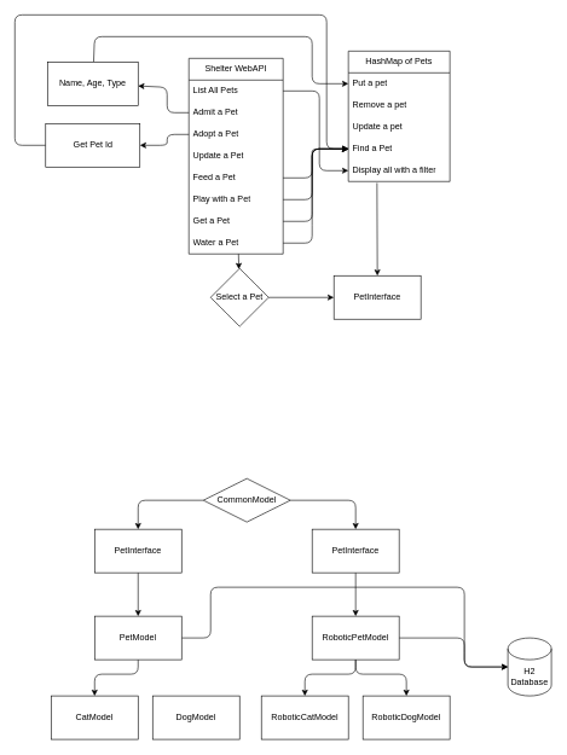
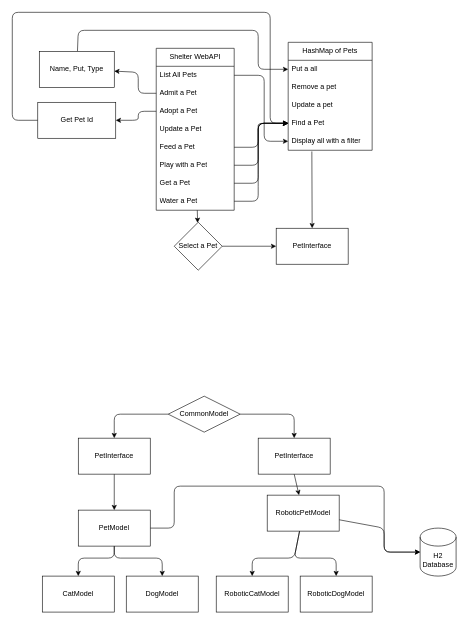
  <mxCell id="0" />
  <mxCell id="1" parent="0" />
  <mxCell id="2" value="" style="edgeStyle=none;html=1;exitX=0.5;exitY=1;exitDx=0;exitDy=0;" parent="1" source="4" target="8" edge="1"><mxGeometry relative="1" as="geometry" /></mxCell>
  <mxCell id="3" style="edgeStyle=none;html=1;exitX=0.5;exitY=1;exitDx=0;exitDy=0;" parent="1" source="17" target="12" edge="1"><mxGeometry relative="1" as="geometry"><mxPoint x="330" y="880" as="targetPoint" /></mxGeometry></mxCell>
  <mxCell id="4" value="PetInterface" style="rounded=0;whiteSpace=wrap;html=1;" parent="1" vertex="1"><mxGeometry x="130" y="730" width="120" height="60" as="geometry" /></mxCell>
+ <mxCell id="5" value="" style="edgeStyle=none;html=1;exitX=0.5;exitY=1;exitDx=0;exitDy=0;" parent="1" source="8" target="14" edge="1"><mxGeometry relative="1" as="geometry"><Array as="points"><mxPoint x="190" y="930" /><mxPoint x="270" y="930" /></Array></mxGeometry></mxCell>
  <mxCell id="6" style="edgeStyle=none;html=1;entryX=0.5;entryY=0;entryDx=0;entryDy=0;" parent="1" source="8" target="13" edge="1"><mxGeometry relative="1" as="geometry"><Array as="points"><mxPoint x="190" y="930" /><mxPoint x="130" y="930" /></Array></mxGeometry></mxCell>
  <mxCell id="7" style="edgeStyle=none;html=1;entryX=0;entryY=0.5;entryDx=0;entryDy=0;entryPerimeter=0;" parent="1" source="8" target="21" edge="1"><mxGeometry relative="1" as="geometry"><Array as="points"><mxPoint x="290" y="880" /><mxPoint x="290" y="810" /><mxPoint x="640" y="810" /><mxPoint x="640" y="890" /><mxPoint x="640" y="920" /></Array></mxGeometry></mxCell>
  <mxCell id="8" value="PetModel" style="whiteSpace=wrap;html=1;rounded=0;" parent="1" vertex="1"><mxGeometry x="130" y="850" width="120" height="60" as="geometry" /></mxCell>
  <mxCell id="9" value="" style="edgeStyle=none;html=1;" parent="1" source="12" target="16" edge="1"><mxGeometry relative="1" as="geometry"><Array as="points"><mxPoint x="490" y="930" /><mxPoint x="560" y="930" /></Array></mxGeometry></mxCell>
  <mxCell id="10" style="edgeStyle=none;html=1;" parent="1" source="12" target="15" edge="1"><mxGeometry relative="1" as="geometry"><Array as="points"><mxPoint x="490" y="930" /><mxPoint x="420" y="930" /></Array></mxGeometry></mxCell>
  <mxCell id="11" style="edgeStyle=none;html=1;entryX=0;entryY=0.5;entryDx=0;entryDy=0;entryPerimeter=0;" parent="1" source="12" target="21" edge="1"><mxGeometry relative="1" as="geometry"><Array as="points"><mxPoint x="640" y="880" /><mxPoint x="640" y="920" /></Array></mxGeometry></mxCell>
- <mxCell id="12" value="RoboticPetModel" style="rounded=0;whiteSpace=wrap;html=1;" parent="1" vertex="1"><mxGeometry x="430" y="850" width="120" height="60" as="geometry" /></mxCell>
+ <mxCell id="12" value="RoboticPetModel" style="rounded=0;whiteSpace=wrap;html=1;" parent="1" vertex="1"><mxGeometry x="445" y="825" width="120" height="60" as="geometry" /></mxCell>
  <mxCell id="13" value="CatModel" style="rounded=0;whiteSpace=wrap;html=1;" parent="1" vertex="1"><mxGeometry x="70" y="960" width="120" height="60" as="geometry" /></mxCell>
  <mxCell id="14" value="DogModel" style="rounded=0;whiteSpace=wrap;html=1;" parent="1" vertex="1"><mxGeometry x="210" y="960" width="120" height="60" as="geometry" /></mxCell>
  <mxCell id="15" value="RoboticCatModel" style="rounded=0;whiteSpace=wrap;html=1;" parent="1" vertex="1"><mxGeometry x="360" y="960" width="120" height="60" as="geometry" /></mxCell>
  <mxCell id="16" value="RoboticDogModel" style="rounded=0;whiteSpace=wrap;html=1;" parent="1" vertex="1"><mxGeometry x="500" y="960" width="120" height="60" as="geometry" /></mxCell>
  <mxCell id="17" value="PetInterface" style="rounded=0;whiteSpace=wrap;html=1;" parent="1" vertex="1"><mxGeometry x="430" y="730" width="120" height="60" as="geometry" /></mxCell>
  <mxCell id="18" style="edgeStyle=none;html=1;exitX=0;exitY=0.5;exitDx=0;exitDy=0;entryX=0.5;entryY=0;entryDx=0;entryDy=0;" parent="1" source="20" target="4" edge="1"><mxGeometry relative="1" as="geometry"><Array as="points"><mxPoint x="190" y="690" /></Array></mxGeometry></mxCell>
  <mxCell id="19" style="edgeStyle=none;html=1;entryX=0.5;entryY=0;entryDx=0;entryDy=0;" parent="1" source="20" target="17" edge="1"><mxGeometry relative="1" as="geometry"><Array as="points"><mxPoint x="490" y="690" /></Array></mxGeometry></mxCell>
  <mxCell id="20" value="CommonModel" style="rhombus;whiteSpace=wrap;html=1;" parent="1" vertex="1"><mxGeometry x="280" y="660" width="120" height="60" as="geometry" /></mxCell>
  <mxCell id="21" value="H2 Database" style="shape=cylinder3;whiteSpace=wrap;html=1;boundedLbl=1;backgroundOutline=1;size=15;" parent="1" vertex="1"><mxGeometry x="700" y="880" width="60" height="80" as="geometry" /></mxCell>
  <mxCell id="22" style="edgeStyle=none;html=1;exitX=0.5;exitY=0;exitDx=0;exitDy=0;" parent="1" edge="1"><mxGeometry relative="1" as="geometry"><mxPoint x="300" y="450" as="sourcePoint" /><mxPoint x="300" y="450" as="targetPoint" /></mxGeometry></mxCell>
  <mxCell id="23" value="" style="edgeStyle=none;html=1;" edge="1" parent="1" source="24" target="34"><mxGeometry relative="1" as="geometry" /></mxCell>
  <mxCell id="24" value="Shelter WebAPI" style="swimlane;fontStyle=0;childLayout=stackLayout;horizontal=1;startSize=30;horizontalStack=0;resizeParent=1;resizeParentMax=0;resizeLast=0;collapsible=1;marginBottom=0;whiteSpace=wrap;html=1;" vertex="1" parent="1"><mxGeometry x="260" y="80" width="130" height="270" as="geometry"><mxRectangle x="270" y="-490" width="130" height="30" as="alternateBounds" /></mxGeometry></mxCell>
  <mxCell id="25" value="List All Pets" style="text;strokeColor=none;fillColor=none;align=left;verticalAlign=middle;spacingLeft=4;spacingRight=4;overflow=hidden;points=[[0,0.5],[1,0.5]];portConstraint=eastwest;rotatable=0;whiteSpace=wrap;html=1;" vertex="1" parent="24"><mxGeometry y="30" width="130" height="30" as="geometry" /></mxCell>
  <mxCell id="26" value="Admit a Pet" style="text;strokeColor=none;fillColor=none;align=left;verticalAlign=middle;spacingLeft=4;spacingRight=4;overflow=hidden;points=[[0,0.5],[1,0.5]];portConstraint=eastwest;rotatable=0;whiteSpace=wrap;html=1;" vertex="1" parent="24"><mxGeometry y="60" width="130" height="30" as="geometry" /></mxCell>
  <mxCell id="27" value="Adopt a Pet" style="text;strokeColor=none;fillColor=none;align=left;verticalAlign=middle;spacingLeft=4;spacingRight=4;overflow=hidden;points=[[0,0.5],[1,0.5]];portConstraint=eastwest;rotatable=0;whiteSpace=wrap;html=1;" vertex="1" parent="24"><mxGeometry y="90" width="130" height="30" as="geometry" /></mxCell>
  <mxCell id="28" value="Update a Pet" style="text;strokeColor=none;fillColor=none;align=left;verticalAlign=middle;spacingLeft=4;spacingRight=4;overflow=hidden;points=[[0,0.5],[1,0.5]];portConstraint=eastwest;rotatable=0;whiteSpace=wrap;html=1;" vertex="1" parent="24"><mxGeometry y="120" width="130" height="30" as="geometry" /></mxCell>
  <mxCell id="29" value="Feed a Pet" style="text;strokeColor=none;fillColor=none;align=left;verticalAlign=middle;spacingLeft=4;spacingRight=4;overflow=hidden;points=[[0,0.5],[1,0.5]];portConstraint=eastwest;rotatable=0;whiteSpace=wrap;html=1;" vertex="1" parent="24"><mxGeometry y="150" width="130" height="30" as="geometry" /></mxCell>
  <mxCell id="30" value="Play with a Pet" style="text;strokeColor=none;fillColor=none;align=left;verticalAlign=middle;spacingLeft=4;spacingRight=4;overflow=hidden;points=[[0,0.5],[1,0.5]];portConstraint=eastwest;rotatable=0;whiteSpace=wrap;html=1;" vertex="1" parent="24"><mxGeometry y="180" width="130" height="30" as="geometry" /></mxCell>
  <mxCell id="31" value="Get a Pet" style="text;strokeColor=none;fillColor=none;align=left;verticalAlign=middle;spacingLeft=4;spacingRight=4;overflow=hidden;points=[[0,0.5],[1,0.5]];portConstraint=eastwest;rotatable=0;whiteSpace=wrap;html=1;" vertex="1" parent="24"><mxGeometry y="210" width="130" height="30" as="geometry" /></mxCell>
  <mxCell id="32" value="Water a Pet" style="text;strokeColor=none;fillColor=none;align=left;verticalAlign=middle;spacingLeft=4;spacingRight=4;overflow=hidden;points=[[0,0.5],[1,0.5]];portConstraint=eastwest;rotatable=0;whiteSpace=wrap;html=1;" vertex="1" parent="24"><mxGeometry y="240" width="130" height="30" as="geometry" /></mxCell>
  <mxCell id="33" value="" style="edgeStyle=none;html=1;" edge="1" parent="1" source="34" target="35"><mxGeometry relative="1" as="geometry" /></mxCell>
  <mxCell id="34" value="Select a Pet" style="rhombus;whiteSpace=wrap;html=1;" vertex="1" parent="1"><mxGeometry x="290" y="370" width="80" height="80" as="geometry" /></mxCell>
  <mxCell id="35" value="PetInterface" style="rounded=0;whiteSpace=wrap;html=1;" vertex="1" parent="1"><mxGeometry x="460" y="380" width="120" height="60" as="geometry" /></mxCell>
  <mxCell id="36" value="" style="edgeStyle=none;html=1;" edge="1" parent="1" source="37" target="40"><mxGeometry relative="1" as="geometry"><Array as="points"><mxPoint x="130" y="50" /><mxPoint x="430" y="50" /><mxPoint x="430" y="115" /></Array></mxGeometry></mxCell>
- <mxCell id="37" value="Name, Age, Type" style="rounded=0;whiteSpace=wrap;html=1;" vertex="1" parent="1"><mxGeometry x="65" y="85" width="125" height="60" as="geometry" /></mxCell>
+ <mxCell id="37" value="Name, Put, Type" style="rounded=0;whiteSpace=wrap;html=1;" vertex="1" parent="1"><mxGeometry x="65" y="85" width="125" height="60" as="geometry" /></mxCell>
  <mxCell id="38" value="" style="edgeStyle=none;html=1;exitX=0;exitY=0.5;exitDx=0;exitDy=0;" edge="1" parent="1" source="26" target="37"><mxGeometry relative="1" as="geometry"><Array as="points"><mxPoint x="230" y="155" /><mxPoint x="230" y="120" /></Array></mxGeometry></mxCell>
  <mxCell id="39" value="HashMap of Pets" style="swimlane;fontStyle=0;childLayout=stackLayout;horizontal=1;startSize=30;horizontalStack=0;resizeParent=1;resizeParentMax=0;resizeLast=0;collapsible=1;marginBottom=0;whiteSpace=wrap;html=1;" vertex="1" parent="1"><mxGeometry x="480" y="70" width="140" height="180" as="geometry" /></mxCell>
- <mxCell id="40" value="Put a pet" style="text;strokeColor=none;fillColor=none;align=left;verticalAlign=middle;spacingLeft=4;spacingRight=4;overflow=hidden;points=[[0,0.5],[1,0.5]];portConstraint=eastwest;rotatable=0;whiteSpace=wrap;html=1;" vertex="1" parent="39"><mxGeometry y="30" width="140" height="30" as="geometry" /></mxCell>
+ <mxCell id="40" value="Put a all" style="text;strokeColor=none;fillColor=none;align=left;verticalAlign=middle;spacingLeft=4;spacingRight=4;overflow=hidden;points=[[0,0.5],[1,0.5]];portConstraint=eastwest;rotatable=0;whiteSpace=wrap;html=1;" vertex="1" parent="39"><mxGeometry y="30" width="140" height="30" as="geometry" /></mxCell>
  <mxCell id="41" value="Remove a pet" style="text;strokeColor=none;fillColor=none;align=left;verticalAlign=middle;spacingLeft=4;spacingRight=4;overflow=hidden;points=[[0,0.5],[1,0.5]];portConstraint=eastwest;rotatable=0;whiteSpace=wrap;html=1;" vertex="1" parent="39"><mxGeometry y="60" width="140" height="30" as="geometry" /></mxCell>
  <mxCell id="42" value="Update a pet" style="text;strokeColor=none;fillColor=none;align=left;verticalAlign=middle;spacingLeft=4;spacingRight=4;overflow=hidden;points=[[0,0.5],[1,0.5]];portConstraint=eastwest;rotatable=0;whiteSpace=wrap;html=1;" vertex="1" parent="39"><mxGeometry y="90" width="140" height="30" as="geometry" /></mxCell>
  <mxCell id="43" value="Find a Pet" style="text;strokeColor=none;fillColor=none;align=left;verticalAlign=middle;spacingLeft=4;spacingRight=4;overflow=hidden;points=[[0,0.5],[1,0.5]];portConstraint=eastwest;rotatable=0;whiteSpace=wrap;html=1;" vertex="1" parent="39"><mxGeometry y="120" width="140" height="30" as="geometry" /></mxCell>
  <mxCell id="44" value="Display all with a filter" style="text;strokeColor=none;fillColor=none;align=left;verticalAlign=middle;spacingLeft=4;spacingRight=4;overflow=hidden;points=[[0,0.5],[1,0.5]];portConstraint=eastwest;rotatable=0;whiteSpace=wrap;html=1;" vertex="1" parent="39"><mxGeometry y="150" width="140" height="30" as="geometry" /></mxCell>
  <mxCell id="45" style="edgeStyle=none;html=1;exitX=0;exitY=0.5;exitDx=0;exitDy=0;entryX=0;entryY=0.5;entryDx=0;entryDy=0;" edge="1" parent="1" source="46" target="43"><mxGeometry relative="1" as="geometry"><Array as="points"><mxPoint x="20" y="200" /><mxPoint x="20" y="20" /><mxPoint x="450" y="20" /><mxPoint x="450" y="205" /></Array></mxGeometry></mxCell>
  <mxCell id="46" value="Get Pet Id" style="rounded=0;whiteSpace=wrap;html=1;" vertex="1" parent="1"><mxGeometry x="62.5" y="170" width="130" height="60" as="geometry" /></mxCell>
  <mxCell id="47" value="" style="edgeStyle=none;html=1;exitX=0;exitY=0.5;exitDx=0;exitDy=0;" edge="1" parent="1" source="27" target="46"><mxGeometry relative="1" as="geometry"><Array as="points"><mxPoint x="230" y="185" /><mxPoint x="230" y="200" /></Array></mxGeometry></mxCell>
  <mxCell id="48" value="" style="edgeStyle=none;html=1;entryX=0;entryY=0.5;entryDx=0;entryDy=0;" edge="1" parent="1" source="25" target="44"><mxGeometry relative="1" as="geometry"><Array as="points"><mxPoint x="440" y="125" /><mxPoint x="440" y="235" /></Array></mxGeometry></mxCell>
  <mxCell id="49" value="" style="edgeStyle=none;html=1;entryX=0;entryY=0.5;entryDx=0;entryDy=0;exitX=1;exitY=0.5;exitDx=0;exitDy=0;" edge="1" parent="1" source="29" target="43"><mxGeometry relative="1" as="geometry"><Array as="points"><mxPoint x="430" y="245" /><mxPoint x="430" y="205" /></Array></mxGeometry></mxCell>
  <mxCell id="50" value="" style="edgeStyle=none;html=1;entryX=0;entryY=0.5;entryDx=0;entryDy=0;exitX=1;exitY=0.5;exitDx=0;exitDy=0;" edge="1" parent="1" source="30" target="43"><mxGeometry relative="1" as="geometry"><Array as="points"><mxPoint x="430" y="275" /><mxPoint x="430" y="220" /><mxPoint x="430" y="205" /></Array></mxGeometry></mxCell>
  <mxCell id="51" value="" style="edgeStyle=none;html=1;entryX=0;entryY=0.5;entryDx=0;entryDy=0;exitX=1;exitY=0.5;exitDx=0;exitDy=0;" edge="1" parent="1" source="31" target="43"><mxGeometry relative="1" as="geometry"><Array as="points"><mxPoint x="430" y="305" /><mxPoint x="430" y="205" /></Array></mxGeometry></mxCell>
  <mxCell id="52" style="edgeStyle=none;html=1;exitX=1;exitY=0.5;exitDx=0;exitDy=0;entryX=0;entryY=0.5;entryDx=0;entryDy=0;" edge="1" parent="1" source="32" target="43"><mxGeometry relative="1" as="geometry"><mxPoint x="480" y="200" as="targetPoint" /><Array as="points"><mxPoint x="430" y="335" /><mxPoint x="430" y="300" /><mxPoint x="430" y="205" /></Array></mxGeometry></mxCell>
  <mxCell id="53" style="edgeStyle=none;html=1;exitX=0.282;exitY=1.065;exitDx=0;exitDy=0;entryX=0.5;entryY=0;entryDx=0;entryDy=0;exitPerimeter=0;" edge="1" parent="1" source="44" target="35"><mxGeometry relative="1" as="geometry" /></mxCell>
